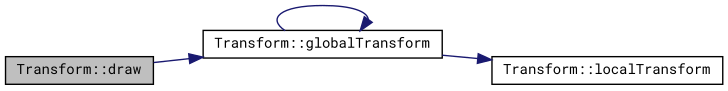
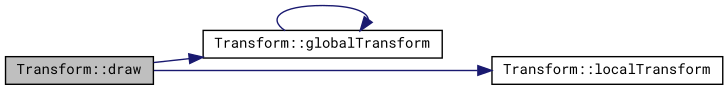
  digraph {
    fontname="Roboto Mono"
    rankdir=LR
    node [color=black fillcolor=white fontname="Roboto Mono" fontsize=10 shape=record style=filled]
    edge [color=midnightblue fontname="Roboto Mono" fontsize=10 labelfontname=Helvetica labelfontsize=10 style=solid]
    n1 [fillcolor=grey75 fontcolor=black height=0.2 label="Transform::draw" width=0.4]
    n2 [height=0.2 label="Transform::globalTransform" width=0.4]
    n3 [height=0.2 label="Transform::localTransform" width=0.4]
    n1 -> n2
    n2 -> n2
-   n2 -> n3
+   n1 -> n3
  }
